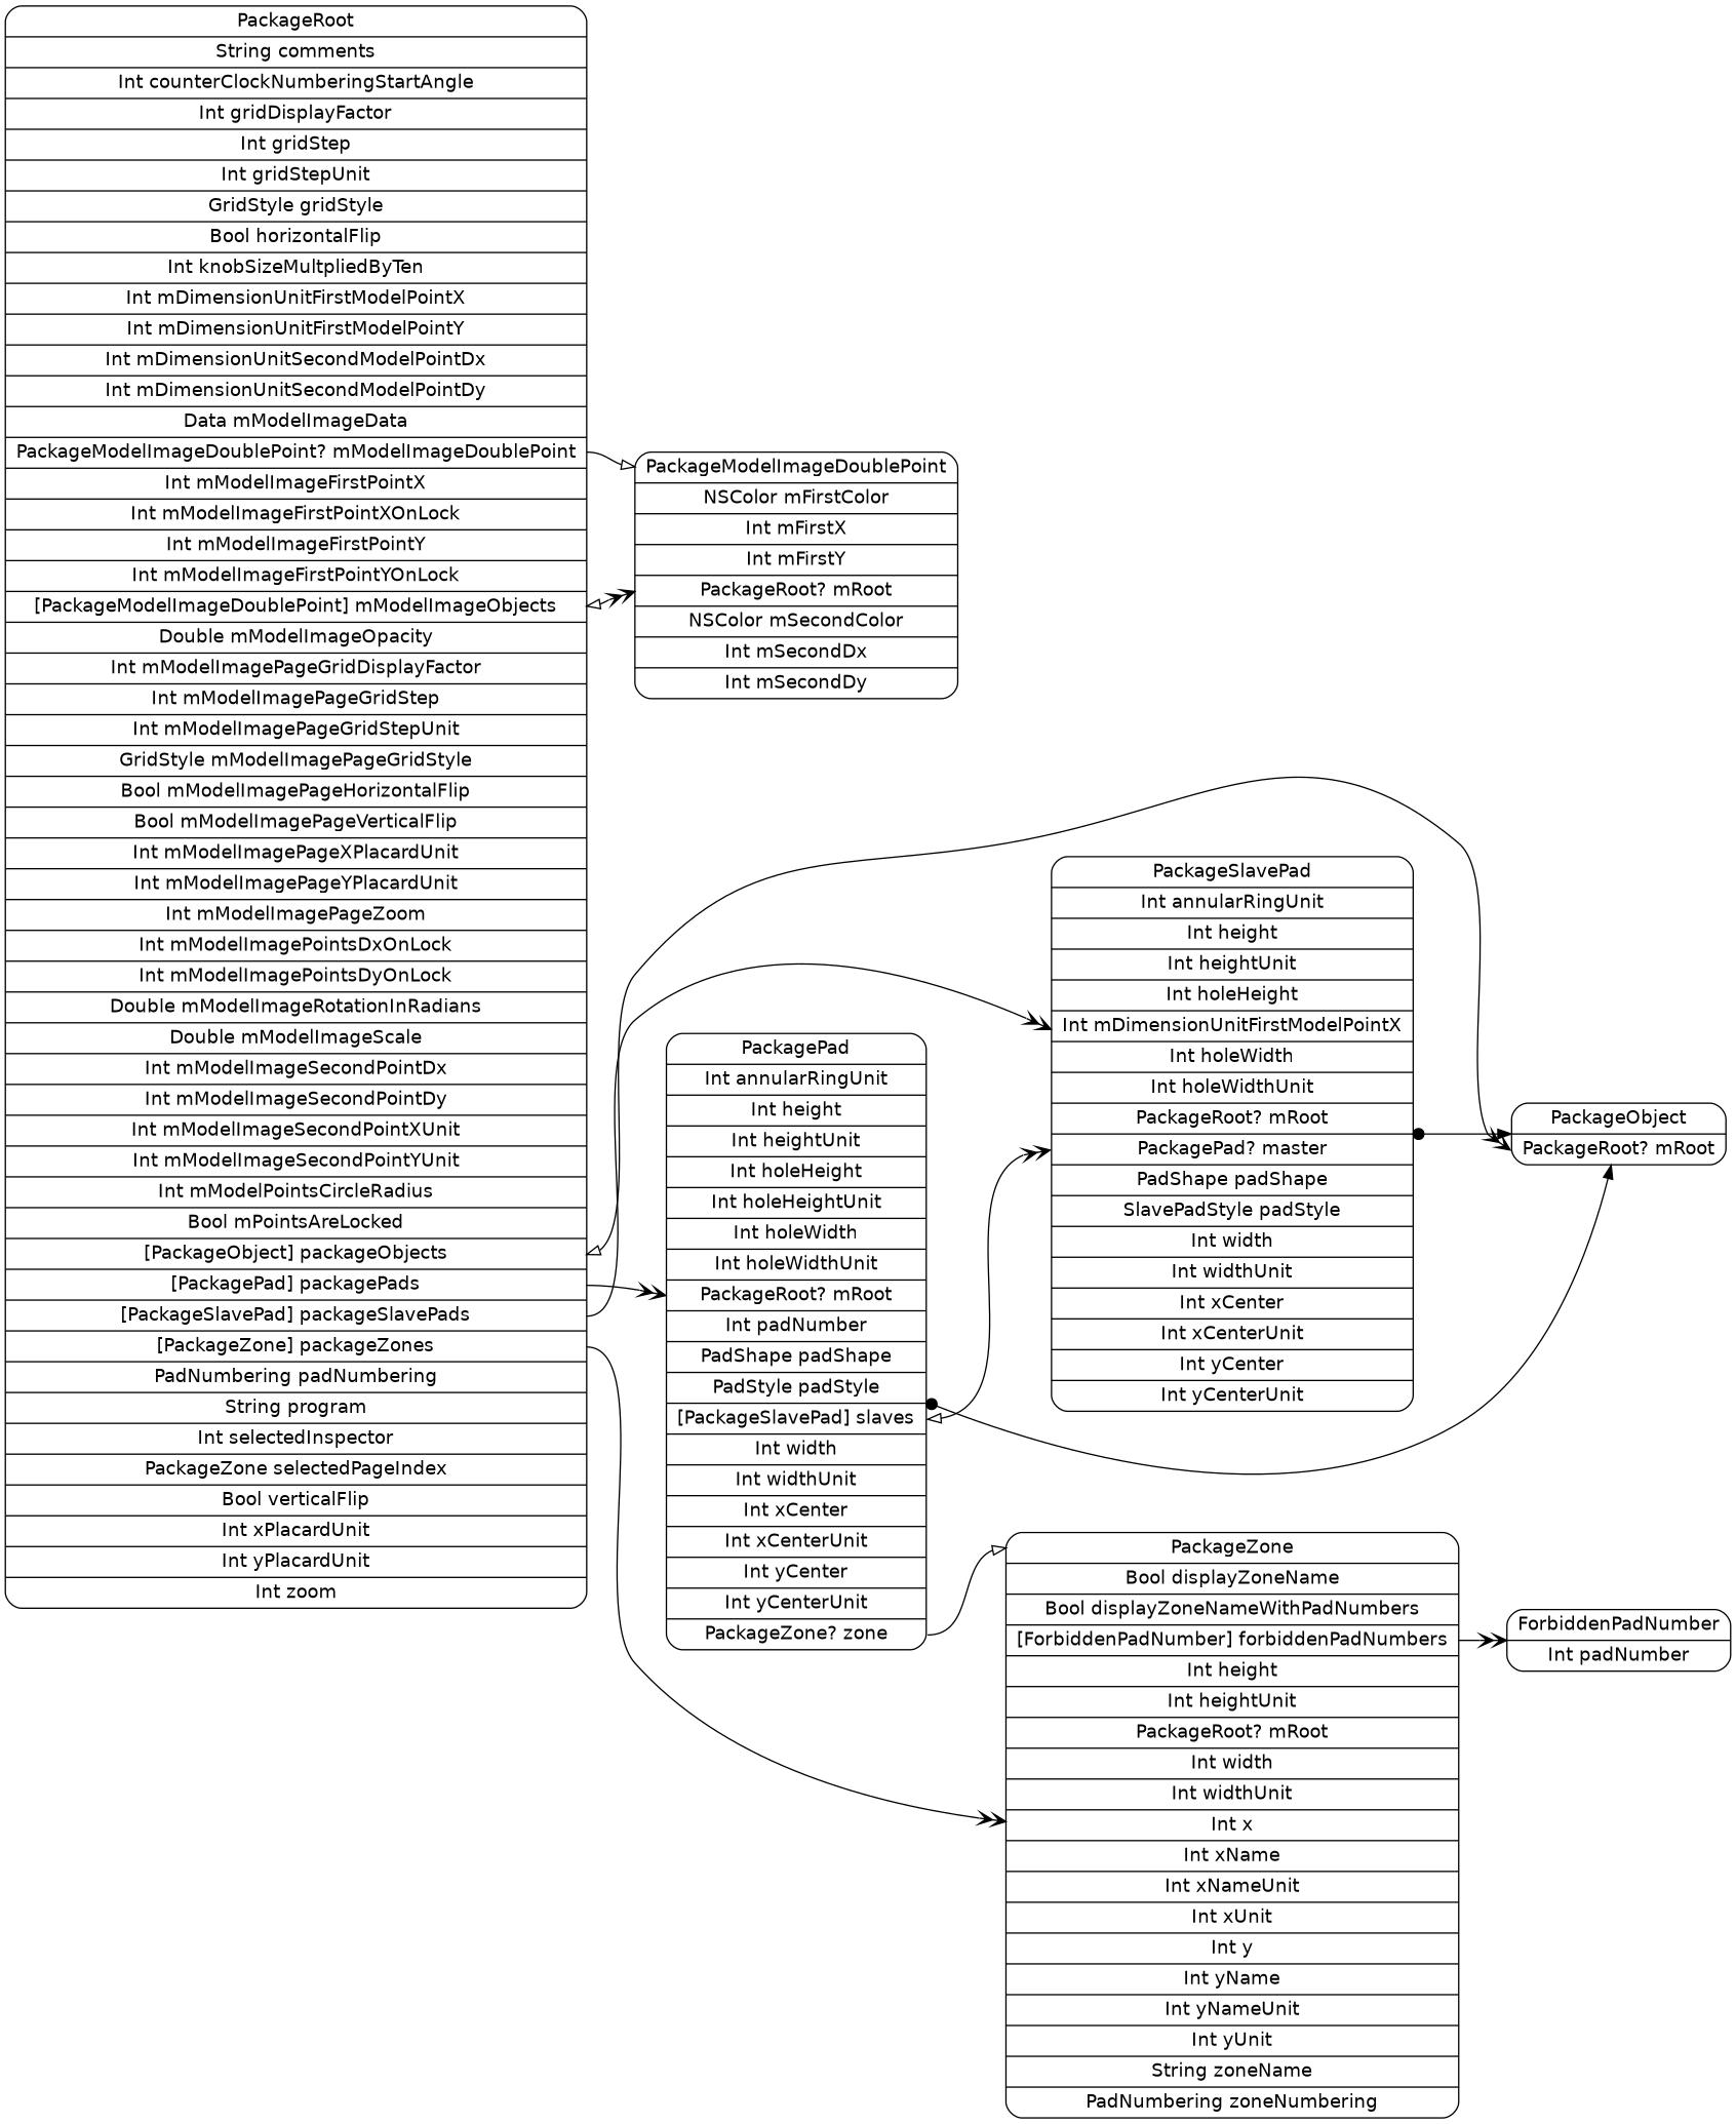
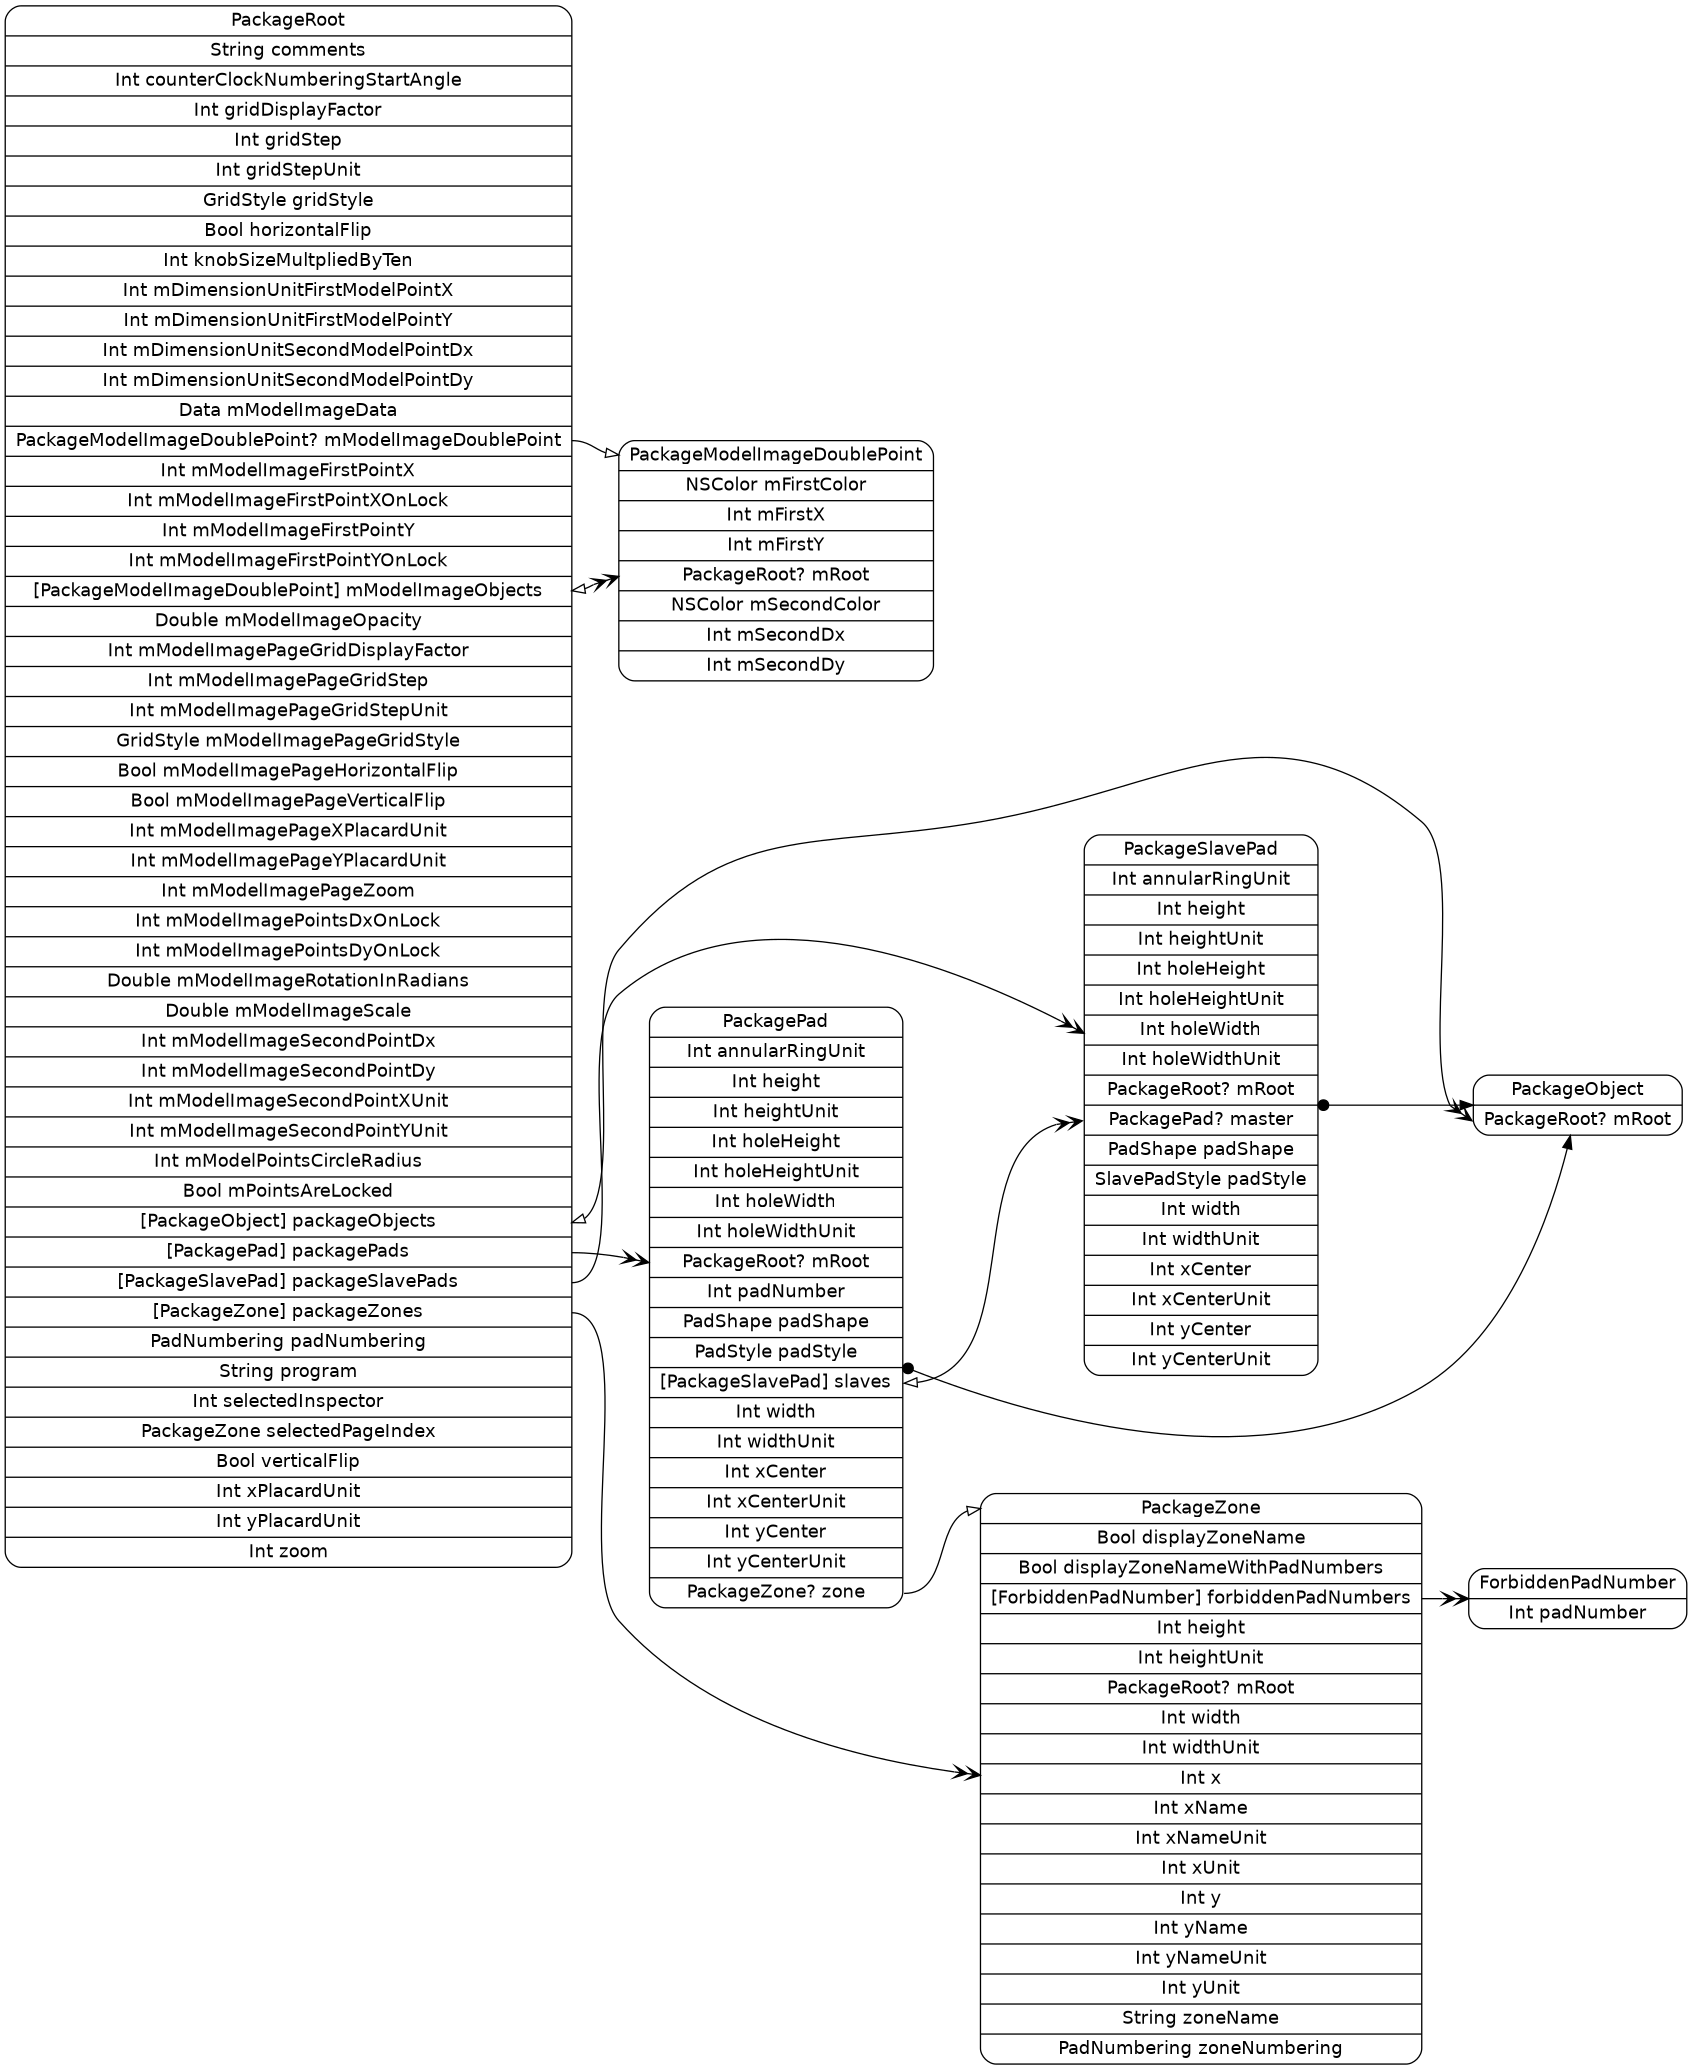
  digraph {
    rankdir=LR
    node [fontname=helvetica shape=record style=rounded]
    edge [arrowhead=veevee arrowtail=none dir=both]
    n1 [label="<PackageRoot>PackageRoot|String comments|Int counterClockNumberingStartAngle|Int gridDisplayFactor|Int gridStep|Int gridStepUnit|GridStyle gridStyle|Bool horizontalFlip|Int knobSizeMultpliedByTen|Int mDimensionUnitFirstModelPointX|Int mDimensionUnitFirstModelPointY|Int mDimensionUnitSecondModelPointDx|Int mDimensionUnitSecondModelPointDy|Data mModelImageData|<mModelImageDoublePoint>PackageModelImageDoublePoint? mModelImageDoublePoint|Int mModelImageFirstPointX|Int mModelImageFirstPointXOnLock|Int mModelImageFirstPointY|Int mModelImageFirstPointYOnLock|<mModelImageObjects>[PackageModelImageDoublePoint] mModelImageObjects|Double mModelImageOpacity|Int mModelImagePageGridDisplayFactor|Int mModelImagePageGridStep|Int mModelImagePageGridStepUnit|GridStyle mModelImagePageGridStyle|Bool mModelImagePageHorizontalFlip|Bool mModelImagePageVerticalFlip|Int mModelImagePageXPlacardUnit|Int mModelImagePageYPlacardUnit|Int mModelImagePageZoom|Int mModelImagePointsDxOnLock|Int mModelImagePointsDyOnLock|Double mModelImageRotationInRadians|Double mModelImageScale|Int mModelImageSecondPointDx|Int mModelImageSecondPointDy|Int mModelImageSecondPointXUnit|Int mModelImageSecondPointYUnit|Int mModelPointsCircleRadius|Bool mPointsAreLocked|<packageObjects>[PackageObject] packageObjects|<packagePads>[PackagePad] packagePads|<packageSlavePads>[PackageSlavePad] packageSlavePads|<packageZones>[PackageZone] packageZones|PadNumbering padNumbering|String program|Int selectedInspector|PackageZone selectedPageIndex|Bool verticalFlip|Int xPlacardUnit|Int yPlacardUnit|Int zoom"]
    n2 [label="<PackageZone>PackageZone|Bool displayZoneName|Bool displayZoneNameWithPadNumbers|<forbiddenPadNumbers>[ForbiddenPadNumber] forbiddenPadNumbers|Int height|Int heightUnit|<mRoot>PackageRoot? mRoot|Int width|Int widthUnit|Int x|Int xName|Int xNameUnit|Int xUnit|Int y|Int yName|Int yNameUnit|Int yUnit|String zoneName|PadNumbering zoneNumbering"]
-   n3 [label="<PackageSlavePad>PackageSlavePad|Int annularRingUnit|Int height|Int heightUnit|Int holeHeight|Int mDimensionUnitFirstModelPointX|Int holeWidth|Int holeWidthUnit|<mRoot>PackageRoot? mRoot|<master>PackagePad? master|PadShape padShape|SlavePadStyle padStyle|Int width|Int widthUnit|Int xCenter|Int xCenterUnit|Int yCenter|Int yCenterUnit"]
+   n3 [label="<PackageSlavePad>PackageSlavePad|Int annularRingUnit|Int height|Int heightUnit|Int holeHeight|Int holeHeightUnit|Int holeWidth|Int holeWidthUnit|<mRoot>PackageRoot? mRoot|<master>PackagePad? master|PadShape padShape|SlavePadStyle padStyle|Int width|Int widthUnit|Int xCenter|Int xCenterUnit|Int yCenter|Int yCenterUnit"]
    n4 [label="<PackagePad>PackagePad|Int annularRingUnit|Int height|Int heightUnit|Int holeHeight|Int holeHeightUnit|Int holeWidth|Int holeWidthUnit|<mRoot>PackageRoot? mRoot|Int padNumber|PadShape padShape|PadStyle padStyle|<slaves>[PackageSlavePad] slaves|Int width|Int widthUnit|Int xCenter|Int xCenterUnit|Int yCenter|Int yCenterUnit|<zone>PackageZone? zone"]
    n5 [label="<PackageObject>PackageObject|<mRoot>PackageRoot? mRoot"]
    n6 [label="<PackageModelImageDoublePoint>PackageModelImageDoublePoint|NSColor mFirstColor|Int mFirstX|Int mFirstY|<mRoot>PackageRoot? mRoot|NSColor mSecondColor|Int mSecondDx|Int mSecondDy"]
    n7 [label="<ForbiddenPadNumber>ForbiddenPadNumber|Int padNumber"]
    n1 -> n2 [tailport=packageZones]
    n1 -> n3 [tailport=packageSlavePads]
    n1 -> n4 [tailport=packagePads]
    n1 -> n5 [arrowtail=onormal headport=mRoot tailport=packageObjects]
    n1 -> n6 [arrowhead=onormal headport=PackageModelImageDoublePoint tailport=mModelImageDoublePoint]
    n1 -> n6 [arrowtail=onormal headport=mRoot tailport=mModelImageObjects]
    n2 -> n7 [tailport=forbiddenPadNumbers]
    n3 -> n5 [arrowhead=normal arrowtail=dot]
    n4 -> n2 [arrowhead=onormal headport=PackageZone tailport=zone]
    n4 -> n3 [arrowtail=onormal headport=master tailport=slaves]
    n4 -> n5 [arrowhead=normal arrowtail=dot]
  }
